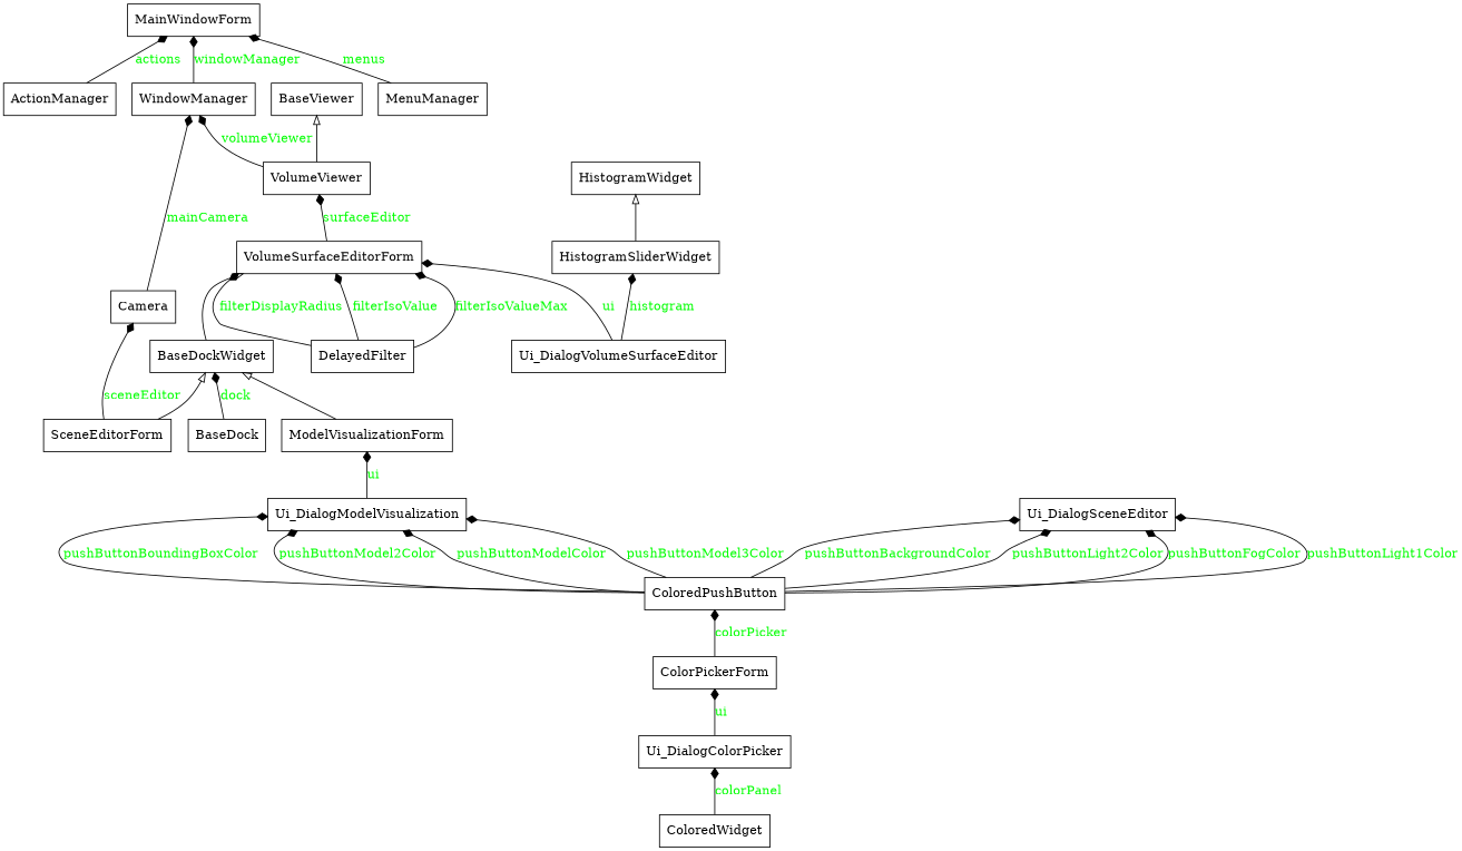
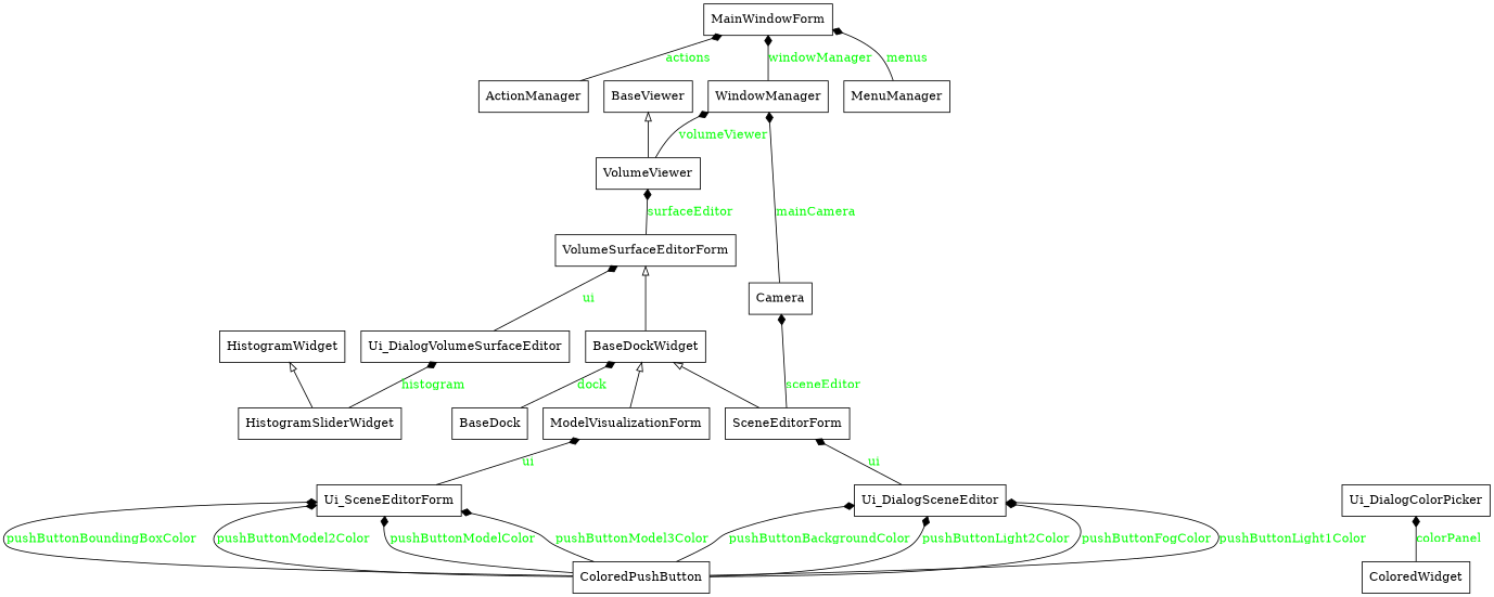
  digraph {
    rankdir=BT
    node [shape=record]
    edge [arrowhead=diamond arrowtail=none fontcolor=green style=solid]
    n1 [label=ActionManager]
    n2 [label=MainWindowForm]
    n3 [label=BaseDock]
    n4 [label=BaseDockWidget]
    n5 [label=VolumeSurfaceEditorForm]
    n6 [label=BaseViewer]
    n7 [label=Camera]
    n8 [label=WindowManager]
-   n9 [label=ColorPickerForm]
    n10 [label=ColoredPushButton]
-   n11 [label=Ui_DialogModelVisualization]
+   n11 [label=Ui_SceneEditorForm]
    n12 [label=Ui_DialogSceneEditor]
    n13 [label=SceneEditorForm]
    n14 [label=ModelVisualizationForm]
    n15 [label=ColoredWidget]
    n16 [label=Ui_DialogColorPicker]
-   n17 [label=DelayedFilter]
    n18 [label=VolumeViewer]
    n19 [label=HistogramSliderWidget]
    n20 [label=HistogramWidget]
    n21 [label=Ui_DialogVolumeSurfaceEditor]
    n22 [label=MenuManager]
    n1 -> n2 [label=actions]
    n3 -> n4 [label=dock]
    n4 -> n5 [arrowhead=empty fontcolor="" style=""]
    n5 -> n18 [label=surfaceEditor]
    n7 -> n8 [label=mainCamera]
    n8 -> n2 [label=windowManager]
-   n9 -> n10 [label=colorPicker]
    n10 -> n11 [label=pushButtonBoundingBoxColor]
    n10 -> n11 [label=pushButtonModel2Color]
    n10 -> n11 [label=pushButtonModelColor]
    n10 -> n11 [label=pushButtonModel3Color]
    n10 -> n12 [label=pushButtonBackgroundColor]
    n10 -> n12 [label=pushButtonLight2Color]
    n10 -> n12 [label=pushButtonFogColor]
    n10 -> n12 [label=pushButtonLight1Color]
    n11 -> n14 [label=ui]
+   n12 -> n13 [label=ui]
    n13 -> n4 [arrowhead=empty fontcolor="" style=""]
    n13 -> n7 [label=sceneEditor]
    n14 -> n4 [arrowhead=empty fontcolor="" style=""]
    n15 -> n16 [label=colorPanel]
-   n16 -> n9 [label=ui]
-   n17 -> n5 [label=filterIsoValueMax]
-   n17 -> n5 [label=filterDisplayRadius]
-   n17 -> n5 [label=filterIsoValue]
    n18 -> n6 [arrowhead=empty fontcolor="" style=""]
    n18 -> n8 [label=volumeViewer]
    n19 -> n20 [arrowhead=empty fontcolor="" style=""]
-   n21 -> n19 [label=histogram]
+   n19 -> n21 [label=histogram]
    n21 -> n5 [label=ui]
    n22 -> n2 [label=menus]
  }
